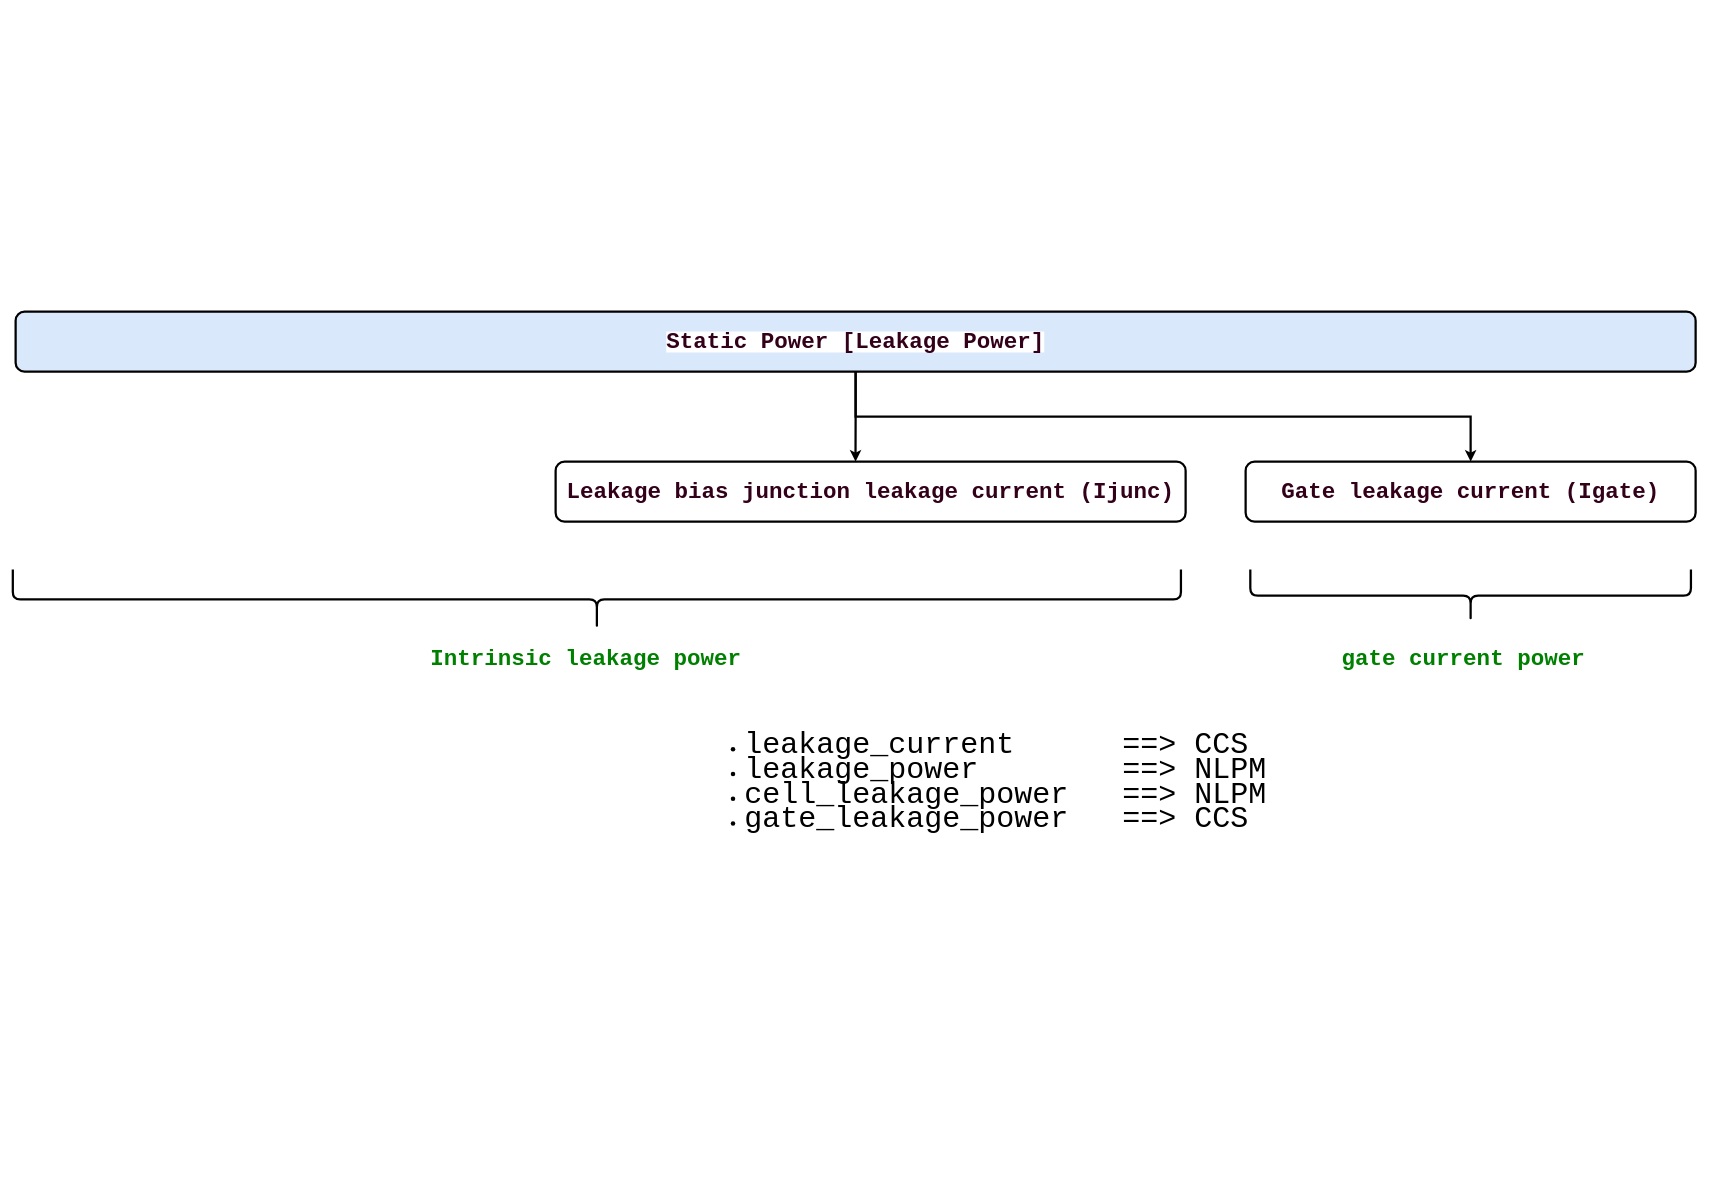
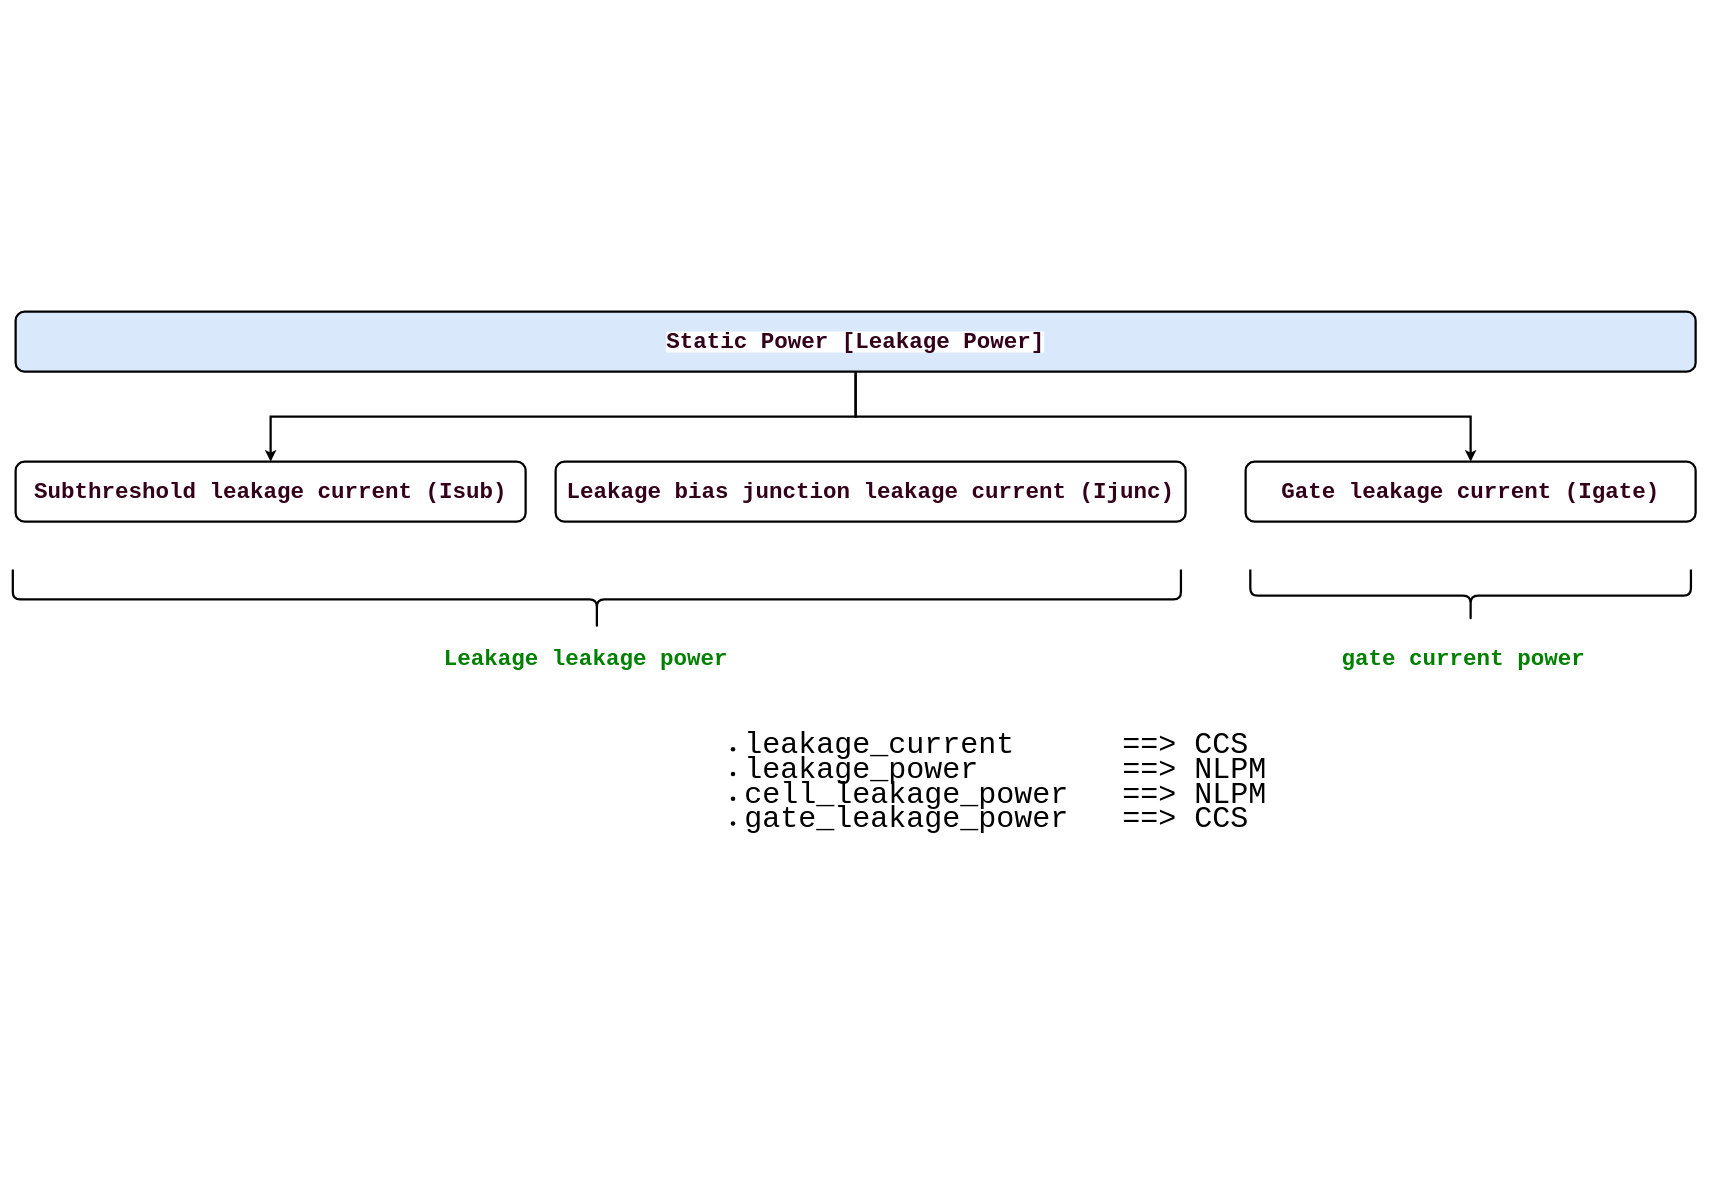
  <mxCell id="0" />
  <mxCell id="1" parent="0" />
- <mxCell id="3" style="edgeStyle=orthogonalEdgeStyle;rounded=0;orthogonalLoop=1;jettySize=auto;html=1;exitX=0.5;exitY=1;exitDx=0;exitDy=0;strokeWidth=3;entryX=0.476;entryY=0;entryDx=0;entryDy=0;entryPerimeter=0;" edge="1" parent="1" source="5" target="7"><mxGeometry relative="1" as="geometry"><mxPoint x="1140" y="605" as="targetPoint" /></mxGeometry></mxCell>
+ <mxCell id="2" style="edgeStyle=orthogonalEdgeStyle;rounded=0;orthogonalLoop=1;jettySize=auto;html=1;exitX=0.5;exitY=1;exitDx=0;exitDy=0;entryX=0.5;entryY=0;entryDx=0;entryDy=0;strokeWidth=3;" edge="1" parent="1" source="5" target="6"><mxGeometry relative="1" as="geometry" /></mxCell>
  <mxCell id="4" style="edgeStyle=orthogonalEdgeStyle;rounded=0;orthogonalLoop=1;jettySize=auto;html=1;exitX=0.5;exitY=1;exitDx=0;exitDy=0;strokeWidth=3;" edge="1" parent="1" source="5" target="8"><mxGeometry relative="1" as="geometry" /></mxCell>
  <mxCell id="5" value="&lt;div style=&quot;background-color: rgb(255, 255, 255); font-family: Consolas, &amp;quot;Courier New&amp;quot;, monospace; line-height: 28px; white-space: pre;&quot;&gt;&lt;font style=&quot;color: rgb(51, 0, 26);&quot;&gt;Static Power [Leakage Power]&lt;/font&gt;&lt;/div&gt;" style="rounded=1;whiteSpace=wrap;html=1;fontSize=30;strokeWidth=3;fontStyle=1;fillColor=#dae8fc;" vertex="1" parent="1"><mxGeometry x="20" y="415" width="2240" height="80" as="geometry" /></mxCell>
+ <mxCell id="6" value="&lt;div style=&quot;background-color: rgb(255, 255, 255); font-family: Consolas, &amp;quot;Courier New&amp;quot;, monospace; line-height: 28px; white-space: pre;&quot;&gt;&lt;font style=&quot;color: rgb(51, 0, 26);&quot;&gt;Subthreshold leakage current (Isub)&lt;/font&gt;&lt;/div&gt;" style="rounded=1;whiteSpace=wrap;html=1;fontSize=30;strokeWidth=3;fontStyle=1" vertex="1" parent="1"><mxGeometry x="20" y="615" width="680" height="80" as="geometry" /></mxCell>
  <mxCell id="7" value="&lt;div style=&quot;background-color: rgb(255, 255, 255); font-family: Consolas, &amp;quot;Courier New&amp;quot;, monospace; line-height: 28px; white-space: pre;&quot;&gt;&lt;font style=&quot;color: rgb(51, 0, 26);&quot;&gt;Leakage bias junction leakage current (Ijunc)&lt;/font&gt;&lt;/div&gt;" style="rounded=1;whiteSpace=wrap;html=1;fontSize=30;strokeWidth=3;fontStyle=1" vertex="1" parent="1"><mxGeometry x="740" y="615" width="840" height="80" as="geometry" /></mxCell>
  <mxCell id="8" value="&lt;div style=&quot;background-color: rgb(255, 255, 255); font-family: Consolas, &amp;quot;Courier New&amp;quot;, monospace; line-height: 28px; white-space: pre;&quot;&gt;&lt;font style=&quot;color: rgb(51, 0, 26);&quot;&gt;Gate leakage current (Igate)&lt;/font&gt;&lt;/div&gt;" style="rounded=1;whiteSpace=wrap;html=1;fontSize=30;strokeWidth=3;fontStyle=1" vertex="1" parent="1"><mxGeometry x="1660" y="615" width="600" height="80" as="geometry" /></mxCell>
  <mxCell id="9" value="" style="shape=curlyBracket;whiteSpace=wrap;html=1;rounded=1;flipH=1;labelPosition=right;verticalLabelPosition=middle;align=left;verticalAlign=middle;rotation=90;strokeWidth=3;" vertex="1" parent="1"><mxGeometry x="755" y="20" width="80" height="1557.5" as="geometry" /></mxCell>
  <mxCell id="10" value="" style="shape=curlyBracket;whiteSpace=wrap;html=1;rounded=1;flipH=1;labelPosition=right;verticalLabelPosition=middle;align=left;verticalAlign=middle;rotation=90;strokeWidth=3;" vertex="1" parent="1"><mxGeometry x="1925" y="500" width="70" height="587.5" as="geometry" /></mxCell>
- <mxCell id="11" value="&lt;div style=&quot;background-color: rgb(255, 255, 255); font-family: Consolas, &amp;quot;Courier New&amp;quot;, monospace; line-height: 28px; white-space-collapse: preserve;&quot;&gt;&lt;span style=&quot;color: #008000;&quot;&gt;Intrinsic leakage power&lt;/span&gt;&lt;/div&gt;" style="text;html=1;align=center;verticalAlign=middle;resizable=0;points=[];autosize=1;strokeColor=none;fillColor=none;fontStyle=1;fontSize=30;" vertex="1" parent="1"><mxGeometry x="580" y="858" width="400" height="40" as="geometry" /></mxCell>
+ <mxCell id="11" value="&lt;div style=&quot;background-color: rgb(255, 255, 255); font-family: Consolas, &amp;quot;Courier New&amp;quot;, monospace; line-height: 28px; white-space-collapse: preserve;&quot;&gt;&lt;span style=&quot;color: #008000;&quot;&gt;Leakage leakage power&lt;/span&gt;&lt;/div&gt;" style="text;html=1;align=center;verticalAlign=middle;resizable=0;points=[];autosize=1;strokeColor=none;fillColor=none;fontStyle=1;fontSize=30;" vertex="1" parent="1"><mxGeometry x="580" y="858" width="400" height="40" as="geometry" /></mxCell>
  <mxCell id="12" value="&lt;div style=&quot;background-color: rgb(255, 255, 255); font-family: Consolas, &amp;quot;Courier New&amp;quot;, monospace; line-height: 28px; white-space-collapse: preserve;&quot;&gt;&lt;span style=&quot;color: #008000;&quot;&gt;gate current power&lt;/span&gt;&lt;/div&gt;" style="text;html=1;align=center;verticalAlign=middle;resizable=0;points=[];autosize=1;strokeColor=none;fillColor=none;fontStyle=1;fontSize=30;" vertex="1" parent="1"><mxGeometry x="1790" y="858" width="320" height="40" as="geometry" /></mxCell>
  <mxCell id="13" value="&lt;div style=&quot;background-color: rgb(255, 255, 255); font-family: Consolas, &amp;quot;Courier New&amp;quot;, monospace; line-height: 28px; white-space-collapse: preserve;&quot;&gt;&lt;ul&gt;&lt;li&gt;&lt;font style=&quot;font-size: 40px;&quot;&gt;leakage_current &amp;nbsp; &amp;nbsp; &amp;nbsp;==&amp;gt; CCS&lt;/font&gt;&lt;/li&gt;&lt;li&gt;&lt;font style=&quot;font-size: 40px;&quot;&gt;leakage_power &amp;nbsp; &amp;nbsp; &amp;nbsp; &amp;nbsp;==&amp;gt; NLPM&lt;/font&gt;&lt;/li&gt;&lt;li&gt;&lt;font style=&quot;font-size: 40px;&quot;&gt;cell_leakage_power &amp;nbsp; ==&amp;gt; NLPM&lt;/font&gt;&lt;/li&gt;&lt;li&gt;&lt;font style=&quot;font-size: 40px;&quot;&gt;gate_leakage_power &amp;nbsp; ==&amp;gt; CCS&lt;/font&gt;&lt;/li&gt;&lt;/ul&gt;&lt;/div&gt;" style="text;html=1;align=left;verticalAlign=middle;resizable=0;points=[];autosize=1;strokeColor=none;fillColor=none;fontSize=20;" vertex="1" parent="1"><mxGeometry x="950" y="950" width="700" height="190" as="geometry" /></mxCell>
